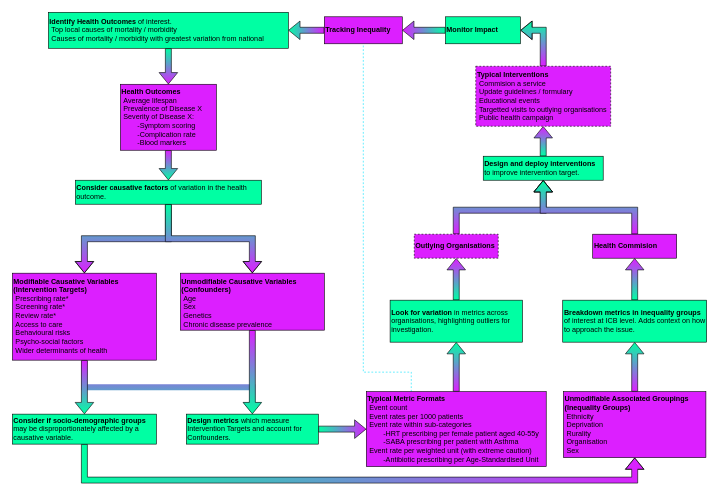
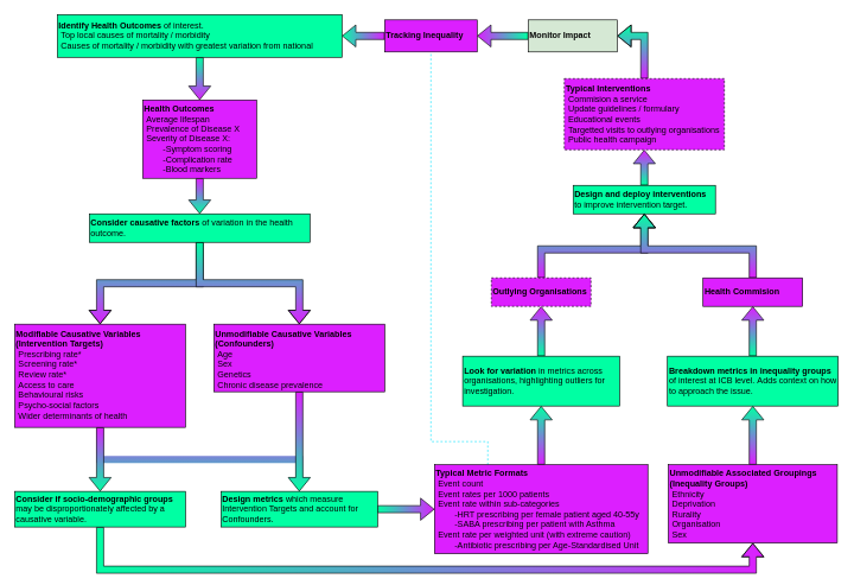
  <mxCell id="0" />
  <mxCell id="1" parent="0" />
  <mxCell id="2" value="&lt;b&gt;Health Outcomes&lt;/b&gt;&lt;div&gt;&amp;nbsp;Average lifespan&lt;/div&gt;&lt;div&gt;&amp;nbsp;Prevalence of Disease X&lt;/div&gt;&lt;div&gt;&amp;nbsp;Severity of Disease X:&lt;/div&gt;&lt;div&gt;&lt;span style=&quot;white-space: pre;&quot;&gt;&#09;&lt;/span&gt;-Symptom scoring&lt;/div&gt;&lt;div&gt;&lt;span style=&quot;white-space: pre;&quot;&gt;&#09;&lt;/span&gt;-Complication rate&lt;/div&gt;&lt;div&gt;&lt;span style=&quot;white-space: pre;&quot;&gt;&#09;&lt;/span&gt;-Blood markers&lt;/div&gt;" style="rounded=0;whiteSpace=wrap;html=1;align=left;glass=0;fillColor=#DC1FFF;" parent="1" vertex="1"><mxGeometry x="200" y="140" width="160" height="110" as="geometry" /></mxCell>
  <mxCell id="3" style="edgeStyle=orthogonalEdgeStyle;shape=flexArrow;rounded=0;orthogonalLoop=1;jettySize=auto;html=1;exitX=0.5;exitY=1;exitDx=0;exitDy=0;entryX=0.5;entryY=0;entryDx=0;entryDy=0;strokeColor=none;align=center;verticalAlign=middle;fontFamily=Helvetica;fontSize=11;fontColor=default;labelBackgroundColor=default;endArrow=classic;fillColor=#DC1FFF;gradientColor=#00FFA3;" edge="1" parent="1" source="4" target="13"><mxGeometry relative="1" as="geometry" /></mxCell>
  <mxCell id="4" value="&lt;div&gt;&lt;b&gt;Modifiable Causative Variables (Intervention Targets)&lt;/b&gt;&lt;/div&gt;&lt;div&gt;&lt;span style=&quot;background-color: transparent; color: light-dark(rgb(0, 0, 0), rgb(255, 255, 255));&quot;&gt;&amp;nbsp;Prescribing rate*&lt;/span&gt;&lt;/div&gt;&lt;div&gt;&lt;span style=&quot;background-color: transparent; color: light-dark(rgb(0, 0, 0), rgb(255, 255, 255));&quot;&gt;&amp;nbsp;Screening rate*&lt;/span&gt;&lt;/div&gt;&lt;div&gt;&lt;span style=&quot;background-color: transparent; color: light-dark(rgb(0, 0, 0), rgb(255, 255, 255));&quot;&gt;&amp;nbsp;Review rate*&lt;/span&gt;&lt;/div&gt;&lt;div&gt;&lt;span style=&quot;background-color: transparent; color: light-dark(rgb(0, 0, 0), rgb(255, 255, 255));&quot;&gt;&amp;nbsp;Access to care&lt;/span&gt;&lt;/div&gt;&lt;div&gt;&lt;span style=&quot;background-color: transparent; color: light-dark(rgb(0, 0, 0), rgb(255, 255, 255));&quot;&gt;&amp;nbsp;Behavioural risks&lt;/span&gt;&lt;/div&gt;&lt;div&gt;&lt;span style=&quot;background-color: transparent; color: light-dark(rgb(0, 0, 0), rgb(255, 255, 255));&quot;&gt;&amp;nbsp;Psycho-social factors&lt;/span&gt;&lt;/div&gt;&lt;div&gt;&lt;span style=&quot;background-color: transparent; color: light-dark(rgb(0, 0, 0), rgb(255, 255, 255));&quot;&gt;&amp;nbsp;Wider determinants of health&lt;/span&gt;&lt;/div&gt;" style="rounded=0;whiteSpace=wrap;html=1;align=left;verticalAlign=top;glass=0;fillColor=#DC1FFF;" parent="1" vertex="1"><mxGeometry x="20" y="455" width="240" height="145" as="geometry" /></mxCell>
  <mxCell id="5" style="edgeStyle=orthogonalEdgeStyle;shape=flexArrow;rounded=0;orthogonalLoop=1;jettySize=auto;html=1;exitX=0.5;exitY=1;exitDx=0;exitDy=0;entryX=0.5;entryY=0;entryDx=0;entryDy=0;strokeColor=default;align=center;verticalAlign=middle;fontFamily=Helvetica;fontSize=11;fontColor=default;labelBackgroundColor=default;endArrow=classic;fillColor=#DC1FFF;gradientColor=#00FFA3;" edge="1" parent="1" source="6" target="13"><mxGeometry relative="1" as="geometry" /></mxCell>
  <mxCell id="6" value="&lt;div&gt;&lt;b&gt;Unmodifiable Causative Variables (Confounders)&lt;/b&gt;&lt;/div&gt;&lt;div&gt;&amp;nbsp;Age&lt;/div&gt;&lt;div&gt;&amp;nbsp;Sex&lt;/div&gt;&lt;div&gt;&amp;nbsp;Genetics&lt;/div&gt;&lt;div&gt;&amp;nbsp;Chronic disease prevalence&lt;/div&gt;" style="rounded=0;whiteSpace=wrap;html=1;align=left;verticalAlign=top;glass=0;shadow=0;fillColor=#DC1FFF;" parent="1" vertex="1"><mxGeometry x="300" y="455" width="240" height="95" as="geometry" /></mxCell>
  <mxCell id="7" style="edgeStyle=orthogonalEdgeStyle;rounded=0;orthogonalLoop=1;jettySize=auto;html=1;exitX=0.5;exitY=1;exitDx=0;exitDy=0;entryX=0.5;entryY=0;entryDx=0;entryDy=0;shape=flexArrow;fillColor=#00FFA3;gradientColor=#DC1FFF;" parent="1" source="8" target="2" edge="1"><mxGeometry relative="1" as="geometry" /></mxCell>
  <mxCell id="8" value="&lt;div&gt;&lt;b&gt;Identify Health Outcomes &lt;/b&gt;of interest.&lt;/div&gt;&lt;div&gt;&lt;span style=&quot;background-color: transparent; color: light-dark(rgb(0, 0, 0), rgb(255, 255, 255));&quot;&gt;&amp;nbsp;Top local causes of mortality / morbidity&lt;/span&gt;&lt;/div&gt;&lt;div&gt;&amp;nbsp;Causes of mortality / morbidity with greatest variation from national&lt;br&gt;&lt;/div&gt;" style="rounded=0;whiteSpace=wrap;html=1;align=left;glass=0;fillColor=#00FFA3;" parent="1" vertex="1"><mxGeometry x="80" y="20" width="400" height="60" as="geometry" /></mxCell>
  <mxCell id="9" value="&lt;div&gt;&lt;b&gt;Consider causative&amp;nbsp;&lt;/b&gt;&lt;b&gt;factors &lt;/b&gt;of variation in the health outcome.&lt;/div&gt;" style="rounded=0;whiteSpace=wrap;html=1;align=left;glass=0;fillColor=#00FFA3;" parent="1" vertex="1"><mxGeometry x="125" y="300" width="310" height="40" as="geometry" /></mxCell>
  <mxCell id="10" style="edgeStyle=orthogonalEdgeStyle;rounded=0;orthogonalLoop=1;jettySize=auto;html=1;exitX=0.5;exitY=1;exitDx=0;exitDy=0;entryX=0.5;entryY=0;entryDx=0;entryDy=0;shape=flexArrow;fillColor=#DC1FFF;gradientColor=#00FFA3;" edge="1" parent="1" source="2" target="9"><mxGeometry relative="1" as="geometry"><mxPoint x="560" y="310" as="sourcePoint" /><mxPoint x="560" y="380" as="targetPoint" /></mxGeometry></mxCell>
  <mxCell id="11" style="edgeStyle=orthogonalEdgeStyle;rounded=0;orthogonalLoop=1;jettySize=auto;html=1;exitX=0.5;exitY=1;exitDx=0;exitDy=0;entryX=0.5;entryY=0;entryDx=0;entryDy=0;shape=flexArrow;fillColor=#00FFA3;gradientColor=#DC1FFF;" edge="1" parent="1" source="9" target="4"><mxGeometry relative="1" as="geometry"><mxPoint x="220" y="420" as="sourcePoint" /><mxPoint x="220" y="490" as="targetPoint" /></mxGeometry></mxCell>
  <mxCell id="12" style="edgeStyle=orthogonalEdgeStyle;rounded=0;orthogonalLoop=1;jettySize=auto;html=1;exitX=0.5;exitY=1;exitDx=0;exitDy=0;entryX=0.5;entryY=0;entryDx=0;entryDy=0;shape=flexArrow;fillColor=#00FFA3;gradientColor=#DC1FFF;" edge="1" parent="1" source="9" target="6"><mxGeometry relative="1" as="geometry"><mxPoint x="280" y="430" as="sourcePoint" /><mxPoint x="280" y="500" as="targetPoint" /></mxGeometry></mxCell>
  <mxCell id="13" value="&lt;div&gt;&lt;b&gt;Design metrics&lt;/b&gt; which measure Intervention Targets and account for Confounders.&amp;nbsp;&lt;/div&gt;" style="rounded=0;whiteSpace=wrap;html=1;align=left;glass=0;fillColor=#00FFA3;" vertex="1" parent="1"><mxGeometry x="310" y="690" width="220" height="50" as="geometry" /></mxCell>
  <mxCell id="14" style="edgeStyle=orthogonalEdgeStyle;shape=flexArrow;rounded=0;orthogonalLoop=1;jettySize=auto;html=1;exitX=0.5;exitY=0;exitDx=0;exitDy=0;entryX=0.5;entryY=1;entryDx=0;entryDy=0;strokeColor=default;align=center;verticalAlign=middle;fontFamily=Helvetica;fontSize=11;fontColor=default;labelBackgroundColor=default;endArrow=classic;fillColor=#DC1FFF;gradientColor=#00FFA3;" edge="1" parent="1" source="15" target="31"><mxGeometry relative="1" as="geometry" /></mxCell>
  <mxCell id="15" value="&lt;div&gt;&lt;span style=&quot;background-color: transparent; color: light-dark(rgb(0, 0, 0), rgb(255, 255, 255));&quot;&gt;&lt;b&gt;Breakdown metrics in inequality&amp;nbsp;&lt;/b&gt;&lt;b&gt;groups &lt;/b&gt;of interest&amp;nbsp;at ICB level.&amp;nbsp;&lt;/span&gt;&lt;span style=&quot;background-color: transparent; color: light-dark(rgb(0, 0, 0), rgb(255, 255, 255));&quot;&gt;Adds context on how to approach the issue.&lt;/span&gt;&lt;/div&gt;" style="rounded=0;whiteSpace=wrap;html=1;align=left;glass=0;fillColor=#00FFA3;" vertex="1" parent="1"><mxGeometry x="937.5" y="500" width="240" height="70" as="geometry" /></mxCell>
  <mxCell id="16" style="edgeStyle=orthogonalEdgeStyle;shape=flexArrow;rounded=0;orthogonalLoop=1;jettySize=auto;html=1;entryX=0;entryY=0.5;entryDx=0;entryDy=0;strokeColor=default;align=center;verticalAlign=middle;fontFamily=Helvetica;fontSize=11;fontColor=default;labelBackgroundColor=default;endArrow=classic;fillColor=#DC1FFF;gradientColor=#00FFA3;exitX=1;exitY=0.5;exitDx=0;exitDy=0;gradientDirection=west;" edge="1" parent="1" source="13" target="38"><mxGeometry relative="1" as="geometry"><mxPoint x="580" y="670" as="sourcePoint" /><mxPoint x="620" y="720" as="targetPoint" /><Array as="points" /></mxGeometry></mxCell>
  <mxCell id="17" style="edgeStyle=orthogonalEdgeStyle;shape=flexArrow;rounded=0;orthogonalLoop=1;jettySize=auto;html=1;exitX=0.5;exitY=1;exitDx=0;exitDy=0;entryX=0.5;entryY=0;entryDx=0;entryDy=0;strokeColor=default;align=center;verticalAlign=middle;fontFamily=Helvetica;fontSize=11;fontColor=default;labelBackgroundColor=default;endArrow=classic;fillColor=#DC1FFF;gradientColor=#00FFA3;" edge="1" parent="1" source="4" target="19"><mxGeometry relative="1" as="geometry" /></mxCell>
  <mxCell id="18" style="edgeStyle=orthogonalEdgeStyle;shape=flexArrow;rounded=0;orthogonalLoop=1;jettySize=auto;html=1;exitX=0.5;exitY=1;exitDx=0;exitDy=0;entryX=0.5;entryY=1;entryDx=0;entryDy=0;strokeColor=default;align=center;verticalAlign=middle;fontFamily=Helvetica;fontSize=11;fontColor=default;labelBackgroundColor=default;endArrow=classic;fillColor=#00FFA3;gradientColor=#DC1FFF;gradientDirection=east;" edge="1" parent="1" source="19" target="35"><mxGeometry relative="1" as="geometry"><Array as="points"><mxPoint x="140" y="800" /><mxPoint x="1058" y="800" /></Array></mxGeometry></mxCell>
  <mxCell id="19" value="&lt;b&gt;Consider if socio-demographic groups &lt;/b&gt;may be disproportionately affected by a causative variable." style="rounded=0;whiteSpace=wrap;html=1;align=left;glass=0;fillColor=#00FFA3;" vertex="1" parent="1"><mxGeometry x="20" y="690" width="240" height="50" as="geometry" /></mxCell>
  <mxCell id="20" style="edgeStyle=orthogonalEdgeStyle;shape=flexArrow;rounded=0;orthogonalLoop=1;jettySize=auto;html=1;exitX=0.5;exitY=0;exitDx=0;exitDy=0;entryX=0.5;entryY=1;entryDx=0;entryDy=0;strokeColor=default;align=center;verticalAlign=middle;fontFamily=Helvetica;fontSize=11;fontColor=default;labelBackgroundColor=default;endArrow=classic;fillColor=#DC1FFF;gradientColor=#00FFA3;" edge="1" parent="1" source="21" target="29"><mxGeometry relative="1" as="geometry" /></mxCell>
  <mxCell id="21" value="&lt;div&gt;&lt;span style=&quot;background-color: transparent; color: light-dark(rgb(0, 0, 0), rgb(255, 255, 255));&quot;&gt;&lt;b&gt;Look for variation&amp;nbsp;&lt;/b&gt;&lt;/span&gt;&lt;span style=&quot;background-color: transparent; color: light-dark(rgb(0, 0, 0), rgb(255, 255, 255));&quot;&gt;in metrics&lt;/span&gt;&lt;span style=&quot;background-color: transparent; color: light-dark(rgb(0, 0, 0), rgb(255, 255, 255));&quot;&gt;&amp;nbsp;across organisations, highlighting outliers for investigation.&lt;/span&gt;&lt;/div&gt;" style="rounded=0;whiteSpace=wrap;html=1;align=left;glass=0;fillColor=#00FFA3;" vertex="1" parent="1"><mxGeometry x="649.68" y="500" width="220.63" height="70" as="geometry" /></mxCell>
  <mxCell id="22" style="edgeStyle=orthogonalEdgeStyle;shape=flexArrow;rounded=0;orthogonalLoop=1;jettySize=auto;html=1;exitX=0.5;exitY=0;exitDx=0;exitDy=0;entryX=0.5;entryY=1;entryDx=0;entryDy=0;strokeColor=default;align=center;verticalAlign=middle;fontFamily=Helvetica;fontSize=11;fontColor=default;labelBackgroundColor=default;endArrow=classic;fillColor=#DC1FFF;gradientColor=#00FFA3;" edge="1" parent="1" source="23" target="25"><mxGeometry relative="1" as="geometry" /></mxCell>
  <mxCell id="23" value="&lt;div&gt;&lt;span style=&quot;background-color: transparent; color: light-dark(rgb(0, 0, 0), rgb(255, 255, 255));&quot;&gt;&lt;b&gt;Design and deploy interventions &lt;/b&gt;to improve intervention target.&lt;/span&gt;&lt;/div&gt;" style="rounded=0;whiteSpace=wrap;html=1;align=left;glass=0;fillColor=#00FFA3;" vertex="1" parent="1"><mxGeometry x="805" y="260" width="200" height="40" as="geometry" /></mxCell>
  <mxCell id="24" style="edgeStyle=orthogonalEdgeStyle;shape=flexArrow;rounded=0;orthogonalLoop=1;jettySize=auto;html=1;exitX=0.5;exitY=0;exitDx=0;exitDy=0;entryX=1;entryY=0.5;entryDx=0;entryDy=0;strokeColor=default;align=center;verticalAlign=middle;fontFamily=Helvetica;fontSize=11;fontColor=default;labelBackgroundColor=default;endArrow=classic;fillColor=#00FFA3;gradientColor=#DC1FFF;" edge="1" parent="1" source="25" target="27"><mxGeometry relative="1" as="geometry" /></mxCell>
  <mxCell id="25" value="&lt;div&gt;&lt;span style=&quot;background-color: transparent; color: light-dark(rgb(0, 0, 0), rgb(255, 255, 255));&quot;&gt;&lt;b&gt;Typical Interventions&lt;/b&gt;&lt;/span&gt;&lt;/div&gt;&lt;div&gt;&lt;span style=&quot;background-color: transparent; color: light-dark(rgb(0, 0, 0), rgb(255, 255, 255));&quot;&gt;&amp;nbsp;Commision a service&lt;/span&gt;&lt;/div&gt;&lt;div&gt;&amp;nbsp;Update guidelines / formulary&lt;/div&gt;&lt;div&gt;&amp;nbsp;Educational events&lt;/div&gt;&lt;div&gt;&lt;span style=&quot;background-color: transparent; color: light-dark(rgb(0, 0, 0), rgb(255, 255, 255));&quot;&gt;&amp;nbsp;Targetted visits to outlying organisations&lt;/span&gt;&lt;/div&gt;&lt;div&gt;&lt;div&gt;&amp;nbsp;Public health campaign&lt;/div&gt;&lt;/div&gt;" style="rounded=0;whiteSpace=wrap;html=1;align=left;glass=0;fillColor=#DC1FFF;dashed=1;" vertex="1" parent="1"><mxGeometry x="792.5" y="110" width="225" height="100" as="geometry" /></mxCell>
  <mxCell id="26" style="edgeStyle=orthogonalEdgeStyle;shape=flexArrow;rounded=0;orthogonalLoop=1;jettySize=auto;html=1;exitX=0;exitY=0.5;exitDx=0;exitDy=0;entryX=1;entryY=0.5;entryDx=0;entryDy=0;strokeColor=default;align=center;verticalAlign=middle;fontFamily=Helvetica;fontSize=11;fontColor=default;labelBackgroundColor=default;endArrow=classic;fillColor=#DC1FFF;gradientColor=#00FFA3;gradientDirection=east;" edge="1" parent="1" source="27" target="33"><mxGeometry relative="1" as="geometry" /></mxCell>
- <mxCell id="27" value="&lt;div&gt;&lt;b&gt;Monitor Impact&lt;/b&gt;&lt;span style=&quot;background-color: transparent; color: light-dark(rgb(0, 0, 0), rgb(255, 255, 255)); white-space: pre;&quot;&gt;&#09;&lt;/span&gt;&lt;/div&gt;" style="rounded=0;whiteSpace=wrap;html=1;align=left;glass=0;fillColor=#00FFA3;" vertex="1" parent="1"><mxGeometry x="742" y="27.5" width="125" height="45" as="geometry" /></mxCell>
+ <mxCell id="27" value="&lt;div&gt;&lt;b&gt;Monitor Impact&lt;/b&gt;&lt;span style=&quot;background-color: transparent; color: light-dark(rgb(0, 0, 0), rgb(255, 255, 255)); white-space: pre;&quot;&gt;&#09;&lt;/span&gt;&lt;/div&gt;" style="rounded=0;whiteSpace=wrap;html=1;align=left;glass=0;fillColor=#d5e8d4;" vertex="1" parent="1"><mxGeometry x="742" y="27.5" width="125" height="45" as="geometry" /></mxCell>
  <mxCell id="28" style="edgeStyle=orthogonalEdgeStyle;shape=flexArrow;rounded=0;orthogonalLoop=1;jettySize=auto;html=1;exitX=0.5;exitY=0;exitDx=0;exitDy=0;entryX=0.5;entryY=1;entryDx=0;entryDy=0;strokeColor=default;align=center;verticalAlign=middle;fontFamily=Helvetica;fontSize=11;fontColor=default;labelBackgroundColor=default;endArrow=classic;fillColor=#DC1FFF;gradientColor=#00FFA3;gradientDirection=north;" edge="1" parent="1" source="29" target="23"><mxGeometry relative="1" as="geometry"><Array as="points"><mxPoint x="760" y="350" /><mxPoint x="905" y="350" /></Array></mxGeometry></mxCell>
  <mxCell id="29" value="&lt;div&gt;&lt;b&gt;Outlying Organisations&lt;/b&gt;&lt;/div&gt;" style="rounded=0;whiteSpace=wrap;html=1;align=left;glass=0;fillColor=#DC1FFF;dashed=1;" vertex="1" parent="1"><mxGeometry x="690" y="390" width="140" height="40" as="geometry" /></mxCell>
  <mxCell id="30" style="edgeStyle=orthogonalEdgeStyle;shape=flexArrow;rounded=0;orthogonalLoop=1;jettySize=auto;html=1;exitX=0.5;exitY=0;exitDx=0;exitDy=0;strokeColor=default;align=center;verticalAlign=middle;fontFamily=Helvetica;fontSize=11;fontColor=default;labelBackgroundColor=default;endArrow=classic;fillColor=#DC1FFF;gradientColor=#00FFA3;gradientDirection=north;" edge="1" parent="1" source="31" target="23"><mxGeometry relative="1" as="geometry"><Array as="points"><mxPoint x="1058" y="350" /><mxPoint x="905" y="350" /></Array></mxGeometry></mxCell>
  <mxCell id="31" value="&lt;b&gt;Health Commision&lt;/b&gt;" style="rounded=0;whiteSpace=wrap;html=1;align=left;glass=0;fillColor=#DC1FFF;" vertex="1" parent="1"><mxGeometry x="987.5" y="390" width="140" height="40" as="geometry" /></mxCell>
  <mxCell id="32" style="edgeStyle=orthogonalEdgeStyle;shape=flexArrow;rounded=0;orthogonalLoop=1;jettySize=auto;html=1;exitX=0;exitY=0.5;exitDx=0;exitDy=0;entryX=1;entryY=0.5;entryDx=0;entryDy=0;strokeColor=default;align=center;verticalAlign=middle;fontFamily=Helvetica;fontSize=11;fontColor=default;labelBackgroundColor=default;endArrow=classic;fillColor=#DC1FFF;gradientColor=#00FFA3;gradientDirection=west;" edge="1" parent="1" source="33" target="8"><mxGeometry relative="1" as="geometry" /></mxCell>
  <mxCell id="33" value="&lt;span style=&quot;background-color: transparent; color: light-dark(rgb(0, 0, 0), rgb(255, 255, 255));&quot;&gt;&lt;b&gt;Tracking Inequality&lt;/b&gt;&lt;br&gt;&lt;/span&gt;" style="rounded=0;whiteSpace=wrap;html=1;align=left;glass=0;fillColor=#DC1FFF;" vertex="1" parent="1"><mxGeometry x="540" y="27.5" width="130" height="45" as="geometry" /></mxCell>
  <mxCell id="34" style="edgeStyle=orthogonalEdgeStyle;shape=flexArrow;rounded=0;orthogonalLoop=1;jettySize=auto;html=1;exitX=0.5;exitY=0;exitDx=0;exitDy=0;entryX=0.5;entryY=1;entryDx=0;entryDy=0;strokeColor=default;align=center;verticalAlign=middle;fontFamily=Helvetica;fontSize=11;fontColor=default;labelBackgroundColor=default;endArrow=classic;fillColor=#DC1FFF;gradientColor=#00FFA3;gradientDirection=north;" edge="1" parent="1" source="35" target="15"><mxGeometry relative="1" as="geometry" /></mxCell>
  <mxCell id="35" value="&lt;div&gt;&lt;b&gt;Unmodifiable Associated Groupings (Inequality Groups)&lt;/b&gt;&lt;/div&gt;&lt;div&gt;&amp;nbsp;Ethnicity&lt;/div&gt;&lt;div&gt;&amp;nbsp;Deprivation&lt;/div&gt;&lt;div&gt;&lt;span style=&quot;background-color: transparent; color: light-dark(rgb(0, 0, 0), rgb(255, 255, 255));&quot;&gt;&amp;nbsp;Rurality&lt;/span&gt;&lt;/div&gt;&lt;div&gt;&amp;nbsp;Organisation&lt;/div&gt;&lt;div&gt;&amp;nbsp;Sex&lt;/div&gt;" style="rounded=0;whiteSpace=wrap;html=1;align=left;glass=0;fillColor=#DC1FFF;" vertex="1" parent="1"><mxGeometry x="938.75" y="652.5" width="237.5" height="110" as="geometry" /></mxCell>
  <mxCell id="36" style="edgeStyle=orthogonalEdgeStyle;shape=flexArrow;rounded=0;orthogonalLoop=1;jettySize=auto;html=1;exitX=0.5;exitY=0;exitDx=0;exitDy=0;entryX=0.5;entryY=1;entryDx=0;entryDy=0;strokeColor=default;align=center;verticalAlign=middle;fontFamily=Helvetica;fontSize=11;fontColor=default;labelBackgroundColor=default;endArrow=classic;fillColor=#DC1FFF;gradientColor=#00FFA3;gradientDirection=north;" edge="1" parent="1" source="38" target="21"><mxGeometry relative="1" as="geometry" /></mxCell>
  <mxCell id="37" style="edgeStyle=orthogonalEdgeStyle;rounded=0;orthogonalLoop=1;jettySize=auto;html=1;exitX=0.25;exitY=0;exitDx=0;exitDy=0;entryX=0.5;entryY=1;entryDx=0;entryDy=0;strokeColor=light-dark(#03E1FF,#EDEDED);align=center;verticalAlign=middle;fontFamily=Helvetica;fontSize=11;fontColor=default;labelBackgroundColor=default;endArrow=none;fillColor=#DC1FFF;gradientColor=#00FFA3;dashed=1;endFill=0;" edge="1" parent="1" source="38" target="33"><mxGeometry relative="1" as="geometry"><Array as="points"><mxPoint x="685" y="620" /><mxPoint x="605" y="620" /></Array></mxGeometry></mxCell>
  <mxCell id="38" value="&lt;div&gt;&lt;span style=&quot;background-color: transparent; color: light-dark(rgb(0, 0, 0), rgb(255, 255, 255));&quot;&gt;&lt;b&gt;Typical Metric Formats&lt;/b&gt;&lt;/span&gt;&lt;/div&gt;&lt;div&gt;&amp;nbsp;Event count&lt;/div&gt;&lt;div&gt;&amp;nbsp;Event rates per 1000 patients&lt;/div&gt;&lt;div&gt;&lt;span style=&quot;background-color: transparent; color: light-dark(rgb(0, 0, 0), rgb(255, 255, 255));&quot;&gt;&amp;nbsp;Event rate within sub-categories&lt;/span&gt;&lt;/div&gt;&lt;div&gt;&lt;span style=&quot;background-color: transparent; color: light-dark(rgb(0, 0, 0), rgb(255, 255, 255));&quot;&gt;&lt;span style=&quot;white-space: pre;&quot;&gt;&#09;&lt;/span&gt;-HRT prescribing per female patient aged 40-55y&lt;/span&gt;&lt;/div&gt;&lt;div&gt;&lt;span style=&quot;background-color: transparent; color: light-dark(rgb(0, 0, 0), rgb(255, 255, 255));&quot;&gt;&lt;span style=&quot;white-space: pre;&quot;&gt;&#09;&lt;/span&gt;-SABA prescribing per patient with Asthma&lt;br&gt;&lt;/span&gt;&lt;/div&gt;&lt;div&gt;&lt;div&gt;&lt;span style=&quot;background-color: transparent; color: light-dark(rgb(0, 0, 0), rgb(255, 255, 255));&quot;&gt;&amp;nbsp;Event rate per weighted unit (&lt;/span&gt;&lt;span style=&quot;background-color: transparent; color: light-dark(rgb(0, 0, 0), rgb(255, 255, 255));&quot;&gt;with extreme caution)&lt;/span&gt;&lt;/div&gt;&lt;div&gt;&lt;span style=&quot;background-color: transparent; color: light-dark(rgb(0, 0, 0), rgb(255, 255, 255));&quot;&gt;&lt;span style=&quot;white-space: pre;&quot;&gt;&#09;&lt;/span&gt;-Antibiotic prescribing per Age-Standardised Unit&lt;/span&gt;&lt;/div&gt;&lt;/div&gt;" style="rounded=0;whiteSpace=wrap;html=1;align=left;glass=0;fillColor=#DC1FFF;" vertex="1" parent="1"><mxGeometry x="610" y="652.5" width="300" height="125" as="geometry" /></mxCell>
